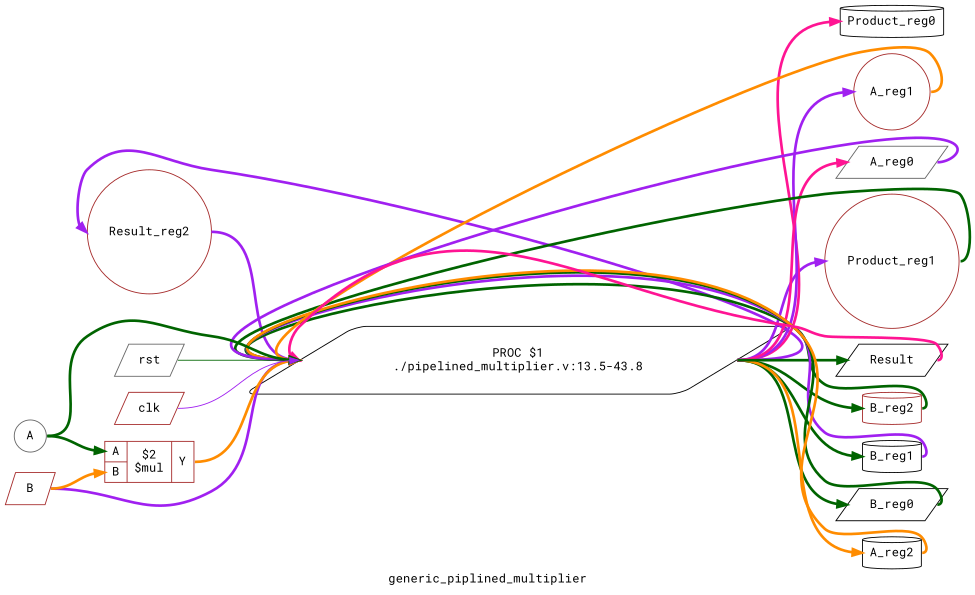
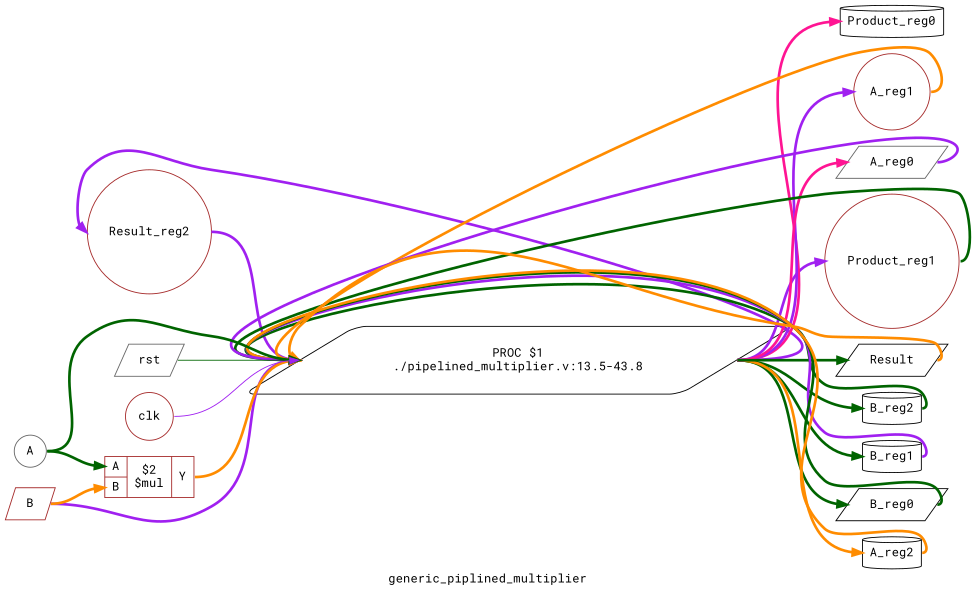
  digraph {
    fontname="Roboto Mono"
    label=generic_piplined_multiplier
    rankdir=LR
    remincross=true
    node [color=black fontcolor=black fontname="Roboto Mono" shape=parallelogram]
    edge [color=darkgreen fontcolor=black fontname="Roboto Mono" headport=w style="setlinewidth(3)" tailport=e]
    n1 [color=brown label=Result_reg2 shape=circle]
    n2 [label="PROC $1\n./pipelined_multiplier.v:13.5-43.8" style=rounded fontcolor=""]
    n3 [color=brown label=Product_reg1 shape=circle]
    n4 [label=Product_reg0 shape=cylinder]
-   n5 [color=brown label=B_reg2 shape=cylinder]
+   n5 [label=B_reg2 shape=cylinder]
    n6 [label=B_reg1 shape=cylinder]
    n7 [label=B_reg0]
    n8 [label=A_reg2 shape=cylinder]
    n9 [color=brown label=A_reg1 shape=circle]
    n10 [color=gray40 label=A_reg0]
    n11 [label=Result]
    n12 [color=brown label=B]
    n13 [color=brown label="{{<p23> A|<p22> B}|$2\n$mul|{<p26> Y}}" shape=record fontcolor=""]
    n14 [color=gray40 label=A shape=circle]
    n15 [color=gray40 label=rst]
-   n16 [color=brown label=clk]
+   n16 [color=brown label=clk shape=circle]
    n1 -> n2 [color=purple]
    n2 -> n1 [color=purple]
    n2 -> n3 [color=purple]
    n2 -> n4 [color=deeppink]
    n2 -> n5
    n2 -> n6
    n2 -> n7
    n2 -> n8 [color=darkorange]
    n2 -> n9 [color=purple]
    n2 -> n10 [color=deeppink]
    n2 -> n11
    n3 -> n2
    n5 -> n2
    n6 -> n2 [color=purple]
    n7 -> n2
    n8 -> n2 [color=darkorange]
    n9 -> n2 [color=darkorange]
    n10 -> n2 [color=purple]
-   n11 -> n2 [color=deeppink]
+   n11 -> n2 [color=darkorange]
    n12 -> n2 [color=purple]
    n12 -> n13 [color=darkorange headport="p22:w"]
    n13 -> n2 [color=darkorange tailport="p26:e"]
    n14 -> n2
    n14 -> n13 [headport="p23:w"]
    n15 -> n2 [style=""]
    n16 -> n2 [color=purple style=""]
  }
